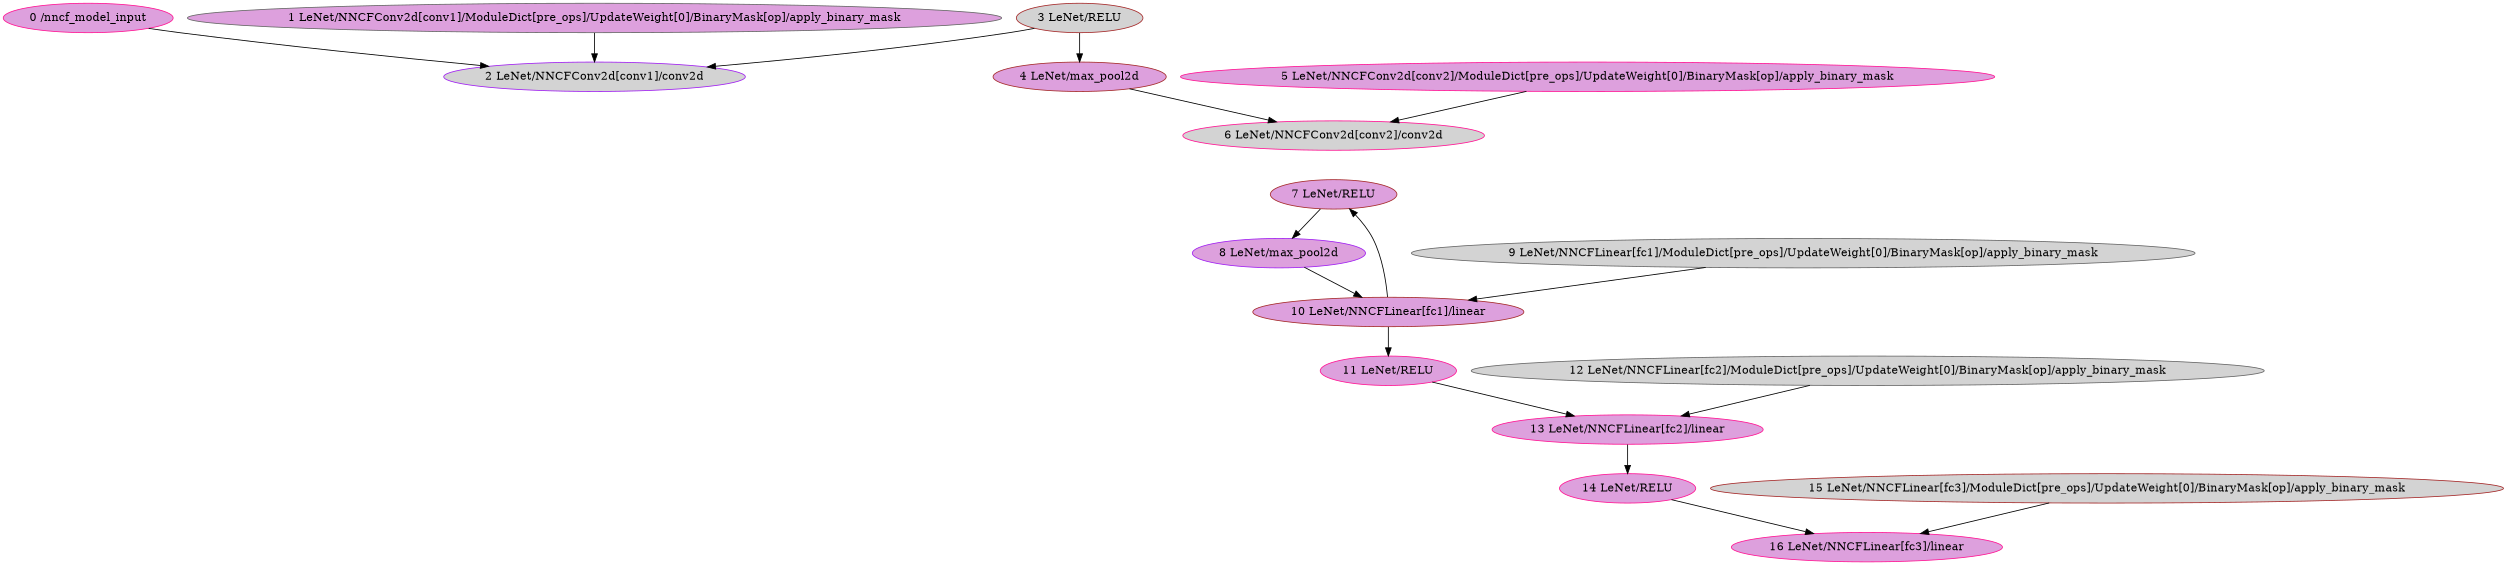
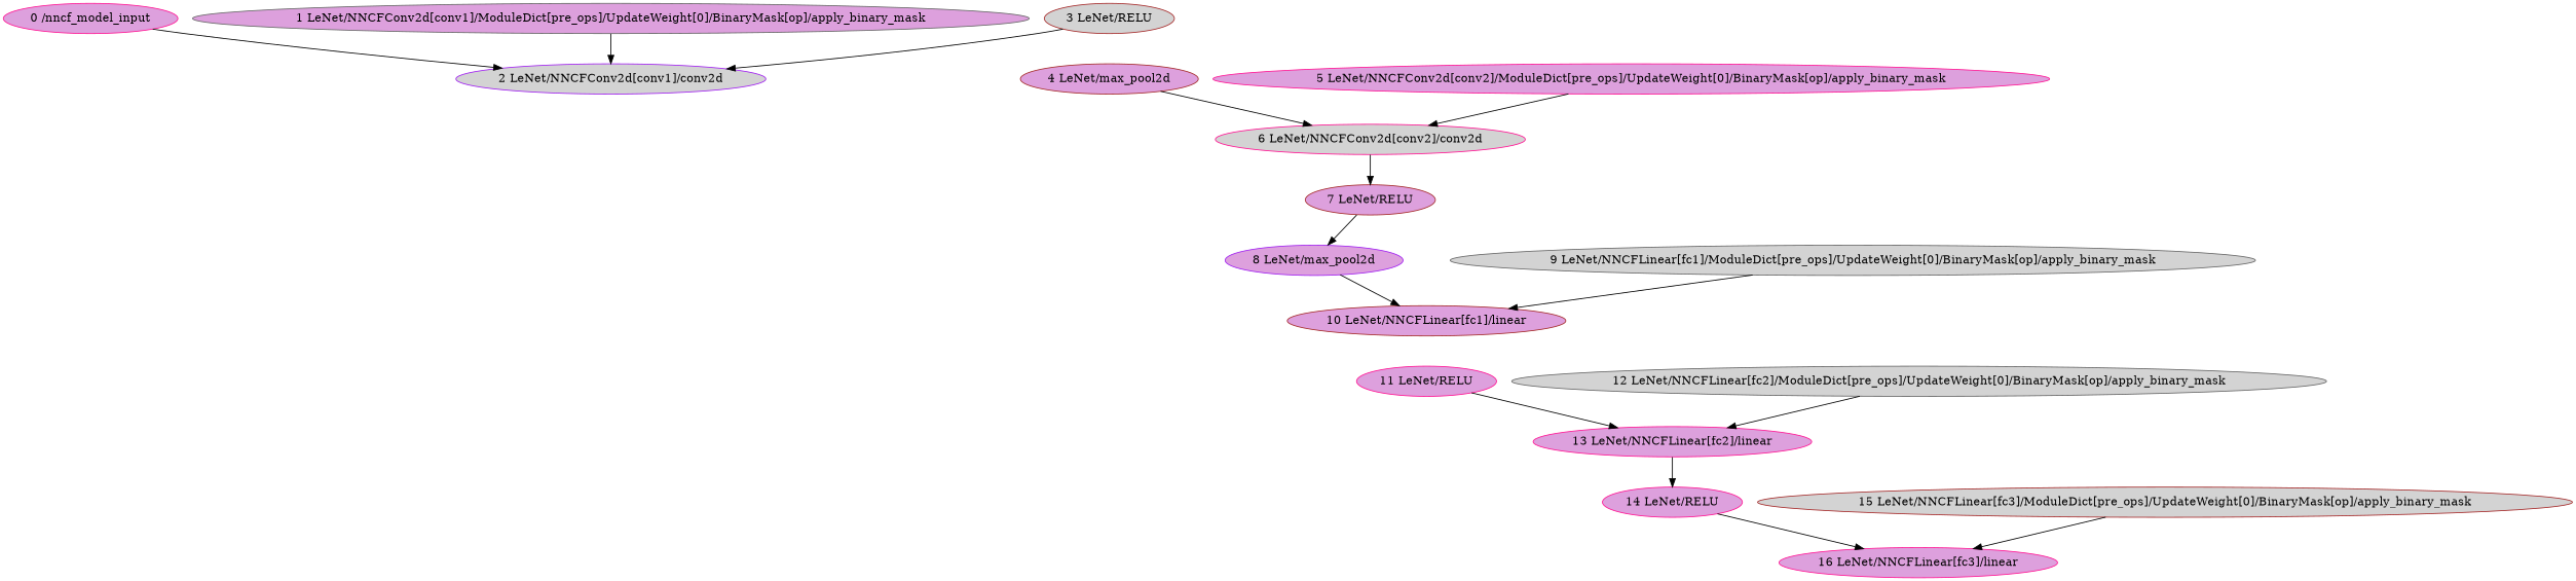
  strict digraph {
    node [color=deeppink fillcolor=plum style=filled type=apply_binary_mask scope=LeNet]
    "0 /nncf_model_input" [type=nncf_model_input scope=""]
    "2 LeNet/NNCFConv2d[conv1]/conv2d" [color=purple fillcolor=lightgrey scope="LeNet/NNCFConv2d[conv1]" type=conv2d]
    "1 LeNet/NNCFConv2d[conv1]/ModuleDict[pre_ops]/UpdateWeight[0]/BinaryMask[op]/apply_binary_mask" [color=gray40 scope="LeNet/NNCFConv2d[conv1]/ModuleDict[pre_ops]/UpdateWeight[0]/BinaryMask[op]"]
    "3 LeNet/RELU" [color=brown fillcolor=lightgrey type=RELU]
    "4 LeNet/max_pool2d" [color=brown type=max_pool2d]
    "6 LeNet/NNCFConv2d[conv2]/conv2d" [fillcolor=lightgrey scope="LeNet/NNCFConv2d[conv2]" type=conv2d]
    "7 LeNet/RELU" [color=brown type=RELU]
    "5 LeNet/NNCFConv2d[conv2]/ModuleDict[pre_ops]/UpdateWeight[0]/BinaryMask[op]/apply_binary_mask" [scope="LeNet/NNCFConv2d[conv2]/ModuleDict[pre_ops]/UpdateWeight[0]/BinaryMask[op]"]
    "8 LeNet/max_pool2d" [color=purple type=max_pool2d]
    "10 LeNet/NNCFLinear[fc1]/linear" [color=brown scope="LeNet/NNCFLinear[fc1]" type=linear]
    "11 LeNet/RELU" [type=RELU]
    "9 LeNet/NNCFLinear[fc1]/ModuleDict[pre_ops]/UpdateWeight[0]/BinaryMask[op]/apply_binary_mask" [color=gray40 fillcolor=lightgrey scope="LeNet/NNCFLinear[fc1]/ModuleDict[pre_ops]/UpdateWeight[0]/BinaryMask[op]"]
    "13 LeNet/NNCFLinear[fc2]/linear" [scope="LeNet/NNCFLinear[fc2]" type=linear]
    "14 LeNet/RELU" [type=RELU]
    "12 LeNet/NNCFLinear[fc2]/ModuleDict[pre_ops]/UpdateWeight[0]/BinaryMask[op]/apply_binary_mask" [color=gray40 fillcolor=lightgrey scope="LeNet/NNCFLinear[fc2]/ModuleDict[pre_ops]/UpdateWeight[0]/BinaryMask[op]"]
    "16 LeNet/NNCFLinear[fc3]/linear" [scope="LeNet/NNCFLinear[fc3]" type=linear]
    "15 LeNet/NNCFLinear[fc3]/ModuleDict[pre_ops]/UpdateWeight[0]/BinaryMask[op]/apply_binary_mask" [color=brown fillcolor=lightgrey scope="LeNet/NNCFLinear[fc3]/ModuleDict[pre_ops]/UpdateWeight[0]/BinaryMask[op]"]
    "0 /nncf_model_input" -> "2 LeNet/NNCFConv2d[conv1]/conv2d"
    "1 LeNet/NNCFConv2d[conv1]/ModuleDict[pre_ops]/UpdateWeight[0]/BinaryMask[op]/apply_binary_mask" -> "2 LeNet/NNCFConv2d[conv1]/conv2d"
    "3 LeNet/RELU" -> "2 LeNet/NNCFConv2d[conv1]/conv2d"
-   "3 LeNet/RELU" -> "4 LeNet/max_pool2d"
    "4 LeNet/max_pool2d" -> "6 LeNet/NNCFConv2d[conv2]/conv2d"
-   "10 LeNet/NNCFLinear[fc1]/linear" -> "7 LeNet/RELU"
+   "6 LeNet/NNCFConv2d[conv2]/conv2d" -> "7 LeNet/RELU"
    "7 LeNet/RELU" -> "8 LeNet/max_pool2d"
    "5 LeNet/NNCFConv2d[conv2]/ModuleDict[pre_ops]/UpdateWeight[0]/BinaryMask[op]/apply_binary_mask" -> "6 LeNet/NNCFConv2d[conv2]/conv2d"
    "8 LeNet/max_pool2d" -> "10 LeNet/NNCFLinear[fc1]/linear"
-   "10 LeNet/NNCFLinear[fc1]/linear" -> "11 LeNet/RELU"
    "11 LeNet/RELU" -> "13 LeNet/NNCFLinear[fc2]/linear"
    "9 LeNet/NNCFLinear[fc1]/ModuleDict[pre_ops]/UpdateWeight[0]/BinaryMask[op]/apply_binary_mask" -> "10 LeNet/NNCFLinear[fc1]/linear"
    "13 LeNet/NNCFLinear[fc2]/linear" -> "14 LeNet/RELU"
    "14 LeNet/RELU" -> "16 LeNet/NNCFLinear[fc3]/linear"
    "12 LeNet/NNCFLinear[fc2]/ModuleDict[pre_ops]/UpdateWeight[0]/BinaryMask[op]/apply_binary_mask" -> "13 LeNet/NNCFLinear[fc2]/linear"
    "15 LeNet/NNCFLinear[fc3]/ModuleDict[pre_ops]/UpdateWeight[0]/BinaryMask[op]/apply_binary_mask" -> "16 LeNet/NNCFLinear[fc3]/linear"
  }
